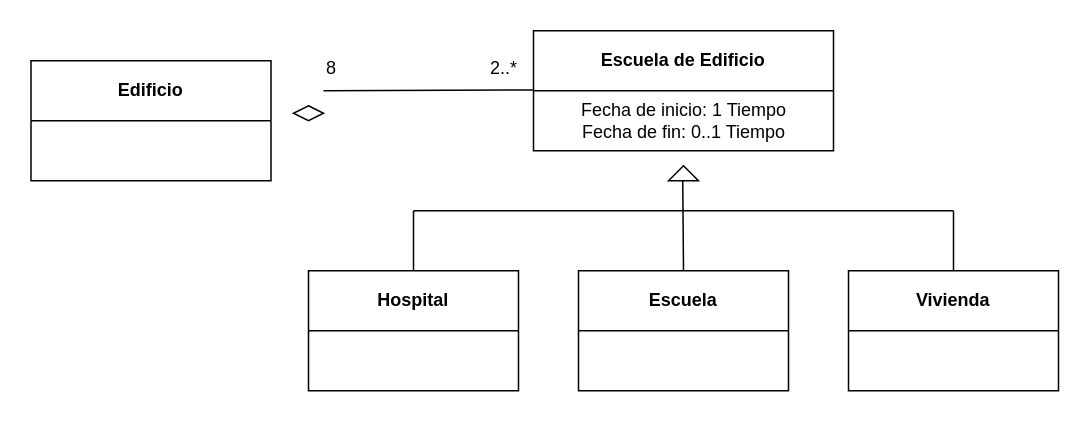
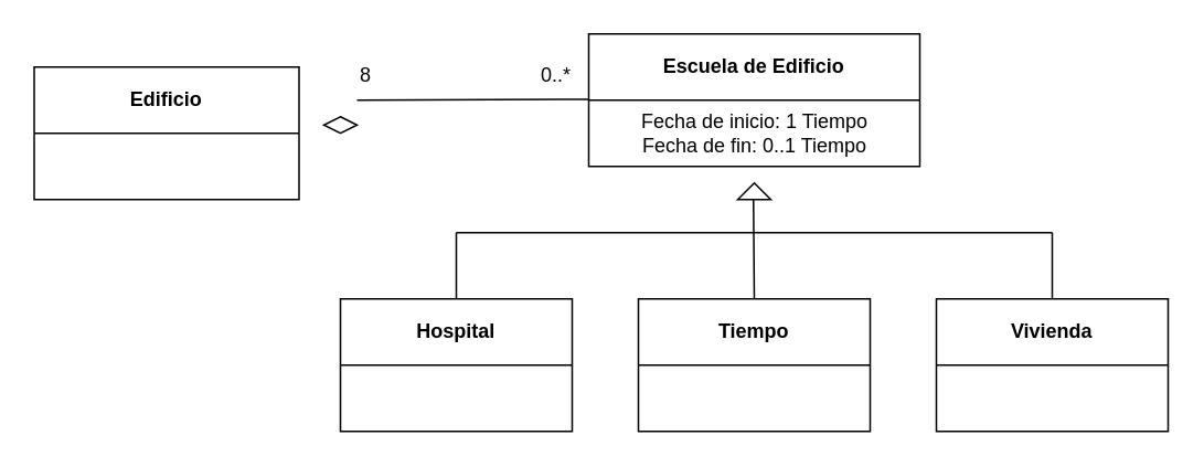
  <mxCell id="0" />
  <mxCell id="1" parent="0" />
  <mxCell id="2" value="Edificio" style="swimlane;whiteSpace=wrap;html=1;startSize=40;" vertex="1" parent="1"><mxGeometry x="20" y="40" width="160" height="80" as="geometry" /></mxCell>
  <mxCell id="3" value="Escuela de Edificio" style="swimlane;whiteSpace=wrap;html=1;startSize=40;" vertex="1" parent="1"><mxGeometry x="355" y="20" width="200" height="80" as="geometry" /></mxCell>
  <mxCell id="4" value="Fecha de inicio: 1 Tiempo&lt;br/&gt;Fecha de fin: 0..1 Tiempo" style="text;html=1;align=center;verticalAlign=middle;resizable=0;points=[];autosize=1;strokeColor=none;fillColor=none;" vertex="1" parent="3"><mxGeometry x="20" y="40" width="160" height="40" as="geometry" /></mxCell>
  <mxCell id="5" value="" style="rhombus;whiteSpace=wrap;html=1;direction=east;" vertex="1" parent="1"><mxGeometry x="195" y="70" width="20" height="10" as="geometry" /></mxCell>
  <mxCell id="6" value="" style="endArrow=none;html=1;" edge="1" parent="1"><mxGeometry width="50" height="50" relative="1" as="geometry"><mxPoint x="215" y="60" as="sourcePoint" /><mxPoint x="355" y="59.5" as="targetPoint" /></mxGeometry></mxCell>
  <mxCell id="7" value="8" style="text;html=1;align=center;verticalAlign=middle;resizable=0;points=[];autosize=1;strokeColor=none;fillColor=none;" vertex="1" parent="1"><mxGeometry x="205" y="30" width="30" height="30" as="geometry" /></mxCell>
- <mxCell id="8" value="2..*" style="text;html=1;align=center;verticalAlign=middle;resizable=0;points=[];autosize=1;strokeColor=none;fillColor=none;" vertex="1" parent="1"><mxGeometry x="315" y="30" width="40" height="30" as="geometry" /></mxCell>
+ <mxCell id="8" value="0..*" style="text;html=1;align=center;verticalAlign=middle;resizable=0;points=[];autosize=1;strokeColor=none;fillColor=none;" vertex="1" parent="1"><mxGeometry x="315" y="30" width="40" height="30" as="geometry" /></mxCell>
  <mxCell id="9" value="" style="triangle;whiteSpace=wrap;html=1;direction=north;" vertex="1" parent="1"><mxGeometry x="445" y="110" width="20" height="10" as="geometry" /></mxCell>
  <mxCell id="10" value="" style="endArrow=none;html=1;" edge="1" parent="1"><mxGeometry width="50" height="50" relative="1" as="geometry"><mxPoint x="455" y="180" as="sourcePoint" /><mxPoint x="454.5" y="120" as="targetPoint" /></mxGeometry></mxCell>
  <mxCell id="11" value="" style="endArrow=none;html=1;" edge="1" parent="1"><mxGeometry width="50" height="50" relative="1" as="geometry"><mxPoint x="275" y="140" as="sourcePoint" /><mxPoint x="635" y="140" as="targetPoint" /></mxGeometry></mxCell>
  <mxCell id="12" value="" style="endArrow=none;html=1;" edge="1" parent="1"><mxGeometry width="50" height="50" relative="1" as="geometry"><mxPoint x="275" y="180" as="sourcePoint" /><mxPoint x="275" y="140" as="targetPoint" /></mxGeometry></mxCell>
  <mxCell id="13" value="" style="endArrow=none;html=1;" edge="1" parent="1"><mxGeometry width="50" height="50" relative="1" as="geometry"><mxPoint x="635" y="140" as="sourcePoint" /><mxPoint x="635" y="180" as="targetPoint" /></mxGeometry></mxCell>
  <mxCell id="14" value="Hospital" style="swimlane;whiteSpace=wrap;html=1;startSize=40;" vertex="1" parent="1"><mxGeometry x="205" y="180" width="140" height="80" as="geometry" /></mxCell>
- <mxCell id="15" value="Escuela" style="swimlane;whiteSpace=wrap;html=1;startSize=40;" vertex="1" parent="1"><mxGeometry x="385" y="180" width="140" height="80" as="geometry" /></mxCell>
+ <mxCell id="15" value="Tiempo" style="swimlane;whiteSpace=wrap;html=1;startSize=40;" vertex="1" parent="1"><mxGeometry x="385" y="180" width="140" height="80" as="geometry" /></mxCell>
  <mxCell id="16" value="Vivienda" style="swimlane;whiteSpace=wrap;html=1;startSize=40;" vertex="1" parent="1"><mxGeometry x="565" y="180" width="140" height="80" as="geometry" /></mxCell>
